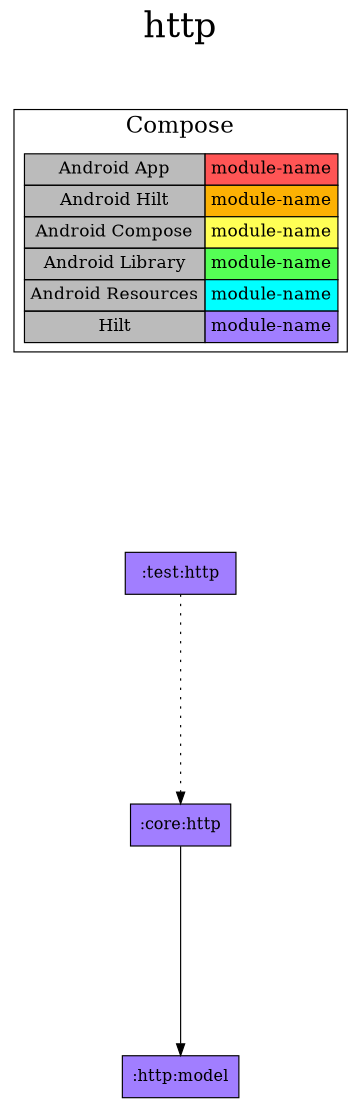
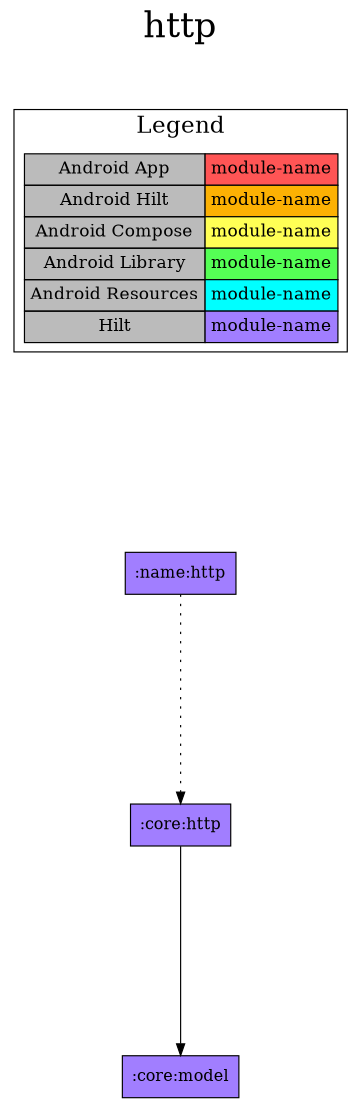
  digraph {
    fontsize=30
    label=http
    labelloc=t
    rankdir=TB
    ranksep=2.5
    node [fillcolor="#A17EFF" shape=box style=filled]
    edge [dir=forward]
    n1 [fillcolor="#bbbbbb" fontsize=15 label=< <TABLE BORDER="0" CELLBORDER="1" CELLSPACING="0" CELLPADDING="4"> <TR><TD>Android App</TD><TD BGCOLOR="#FF5555">module-name</TD></TR> <TR><TD>Android Hilt</TD><TD BGCOLOR="#FCB103">module-name</TD></TR> <TR><TD>Android Compose</TD><TD BGCOLOR="#FFFF55">module-name</TD></TR> <TR><TD>Android Library</TD><TD BGCOLOR="#55FF55">module-name</TD></TR> <TR><TD>Android Resources</TD><TD BGCOLOR="#00FFFF">module-name</TD></TR> <TR><TD>Hilt</TD><TD BGCOLOR="#A17EFF">module-name</TD></TR> </TABLE> > margin=0 shape=none]
-   ":test:http"
+   ":test:http" [label=":name:http"]
    ":core:http"
-   ":core:model" [label=":http:model"]
+   ":core:model"
    subgraph sub_1 {
      rank=same
    }
    subgraph cluster_2 {
      fontsize=20
-     label=Compose
+     label=Legend
      n1
    }
    n1 -> ":test:http" [style=invis]
    ":test:http" -> ":core:http" [style=dotted]
    ":core:http" -> ":core:model"
  }
